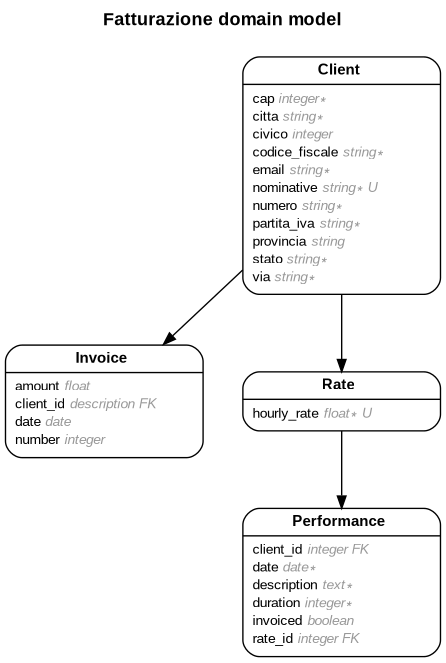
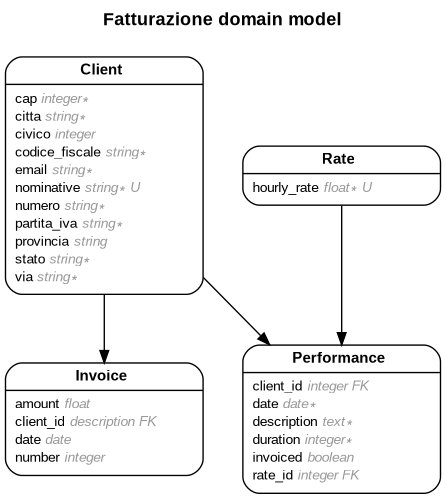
  digraph {
    concentrate=true
    fontname="Arial Bold"
    fontsize=13
    label="Fatturazione domain model\n\n"
    labelloc=t
    nodesep=0.4
    rankdir=TB
    ranksep=0.5
    splines=spline
    node [fontname=Arial fontsize=10 margin="0.07,0.05" penwidth=1.0 shape=Mrecord]
    edge [arrowhead=normal arrowsize=0.9 arrowtail=none dir=both fontname=Arial fontsize=7 labelangle=32 labeldistance=1.8 penwidth=1.0 weight=2]
    n1 [label=<{<table border="0" align="center" cellspacing="0.5" cellpadding="0" width="134">   <tr><td align="center" valign="bottom" width="130"><font face="Arial Bold" point-size="11">Client</font></td></tr> </table> | <table border="0" align="left" cellspacing="2" cellpadding="0" width="134">   <tr><td align="left" width="130" port="cap">cap <font face="Arial Italic" color="grey60">integer ∗</font></td></tr>   <tr><td align="left" width="130" port="citta">citta <font face="Arial Italic" color="grey60">string ∗</font></td></tr>   <tr><td align="left" width="130" port="civico">civico <font face="Arial Italic" color="grey60">integer</font></td></tr>   <tr><td align="left" width="130" port="codice_fiscale">codice_fiscale <font face="Arial Italic" color="grey60">string ∗</font></td></tr>   <tr><td align="left" width="130" port="email">email <font face="Arial Italic" color="grey60">string ∗</font></td></tr>   <tr><td align="left" width="130" port="nominative">nominative <font face="Arial Italic" color="grey60">string ∗ U</font></td></tr>   <tr><td align="left" width="130" port="numero">numero <font face="Arial Italic" color="grey60">string ∗</font></td></tr>   <tr><td align="left" width="130" port="partita_iva">partita_iva <font face="Arial Italic" color="grey60">string ∗</font></td></tr>   <tr><td align="left" width="130" port="provincia">provincia <font face="Arial Italic" color="grey60">string</font></td></tr>   <tr><td align="left" width="130" port="stato">stato <font face="Arial Italic" color="grey60">string ∗</font></td></tr>   <tr><td align="left" width="130" port="via">via <font face="Arial Italic" color="grey60">string ∗</font></td></tr> </table> }>]
    n2 [label=<{<table border="0" align="center" cellspacing="0.5" cellpadding="0" width="134">   <tr><td align="center" valign="bottom" width="130"><font face="Arial Bold" point-size="11">Invoice</font></td></tr> </table> | <table border="0" align="left" cellspacing="2" cellpadding="0" width="134">   <tr><td align="left" width="130" port="amount">amount <font face="Arial Italic" color="grey60">float</font></td></tr>   <tr><td align="left" width="130" port="client_id">client_id <font face="Arial Italic" color="grey60">description FK</font></td></tr>   <tr><td align="left" width="130" port="date">date <font face="Arial Italic" color="grey60">date</font></td></tr>   <tr><td align="left" width="130" port="number">number <font face="Arial Italic" color="grey60">integer</font></td></tr> </table> }>]
    n3 [label=<{<table border="0" align="center" cellspacing="0.5" cellpadding="0" width="134">   <tr><td align="center" valign="bottom" width="130"><font face="Arial Bold" point-size="11">Performance</font></td></tr> </table> | <table border="0" align="left" cellspacing="2" cellpadding="0" width="134">   <tr><td align="left" width="130" port="client_id">client_id <font face="Arial Italic" color="grey60">integer FK</font></td></tr>   <tr><td align="left" width="130" port="date">date <font face="Arial Italic" color="grey60">date ∗</font></td></tr>   <tr><td align="left" width="130" port="description">description <font face="Arial Italic" color="grey60">text ∗</font></td></tr>   <tr><td align="left" width="130" port="duration">duration <font face="Arial Italic" color="grey60">integer ∗</font></td></tr>   <tr><td align="left" width="130" port="invoiced">invoiced <font face="Arial Italic" color="grey60">boolean</font></td></tr>   <tr><td align="left" width="130" port="rate_id">rate_id <font face="Arial Italic" color="grey60">integer FK</font></td></tr> </table> }>]
    n4 [label=<{<table border="0" align="center" cellspacing="0.5" cellpadding="0" width="134">   <tr><td align="center" valign="bottom" width="130"><font face="Arial Bold" point-size="11">Rate</font></td></tr> </table> | <table border="0" align="left" cellspacing="2" cellpadding="0" width="134">   <tr><td align="left" width="130" port="hourly_rate">hourly_rate <font face="Arial Italic" color="grey60">float ∗ U</font></td></tr> </table> }>]
    n1 -> n2 [weight=1]
-   n1 -> n4
+   n1 -> n3
    n4 -> n3
  }
